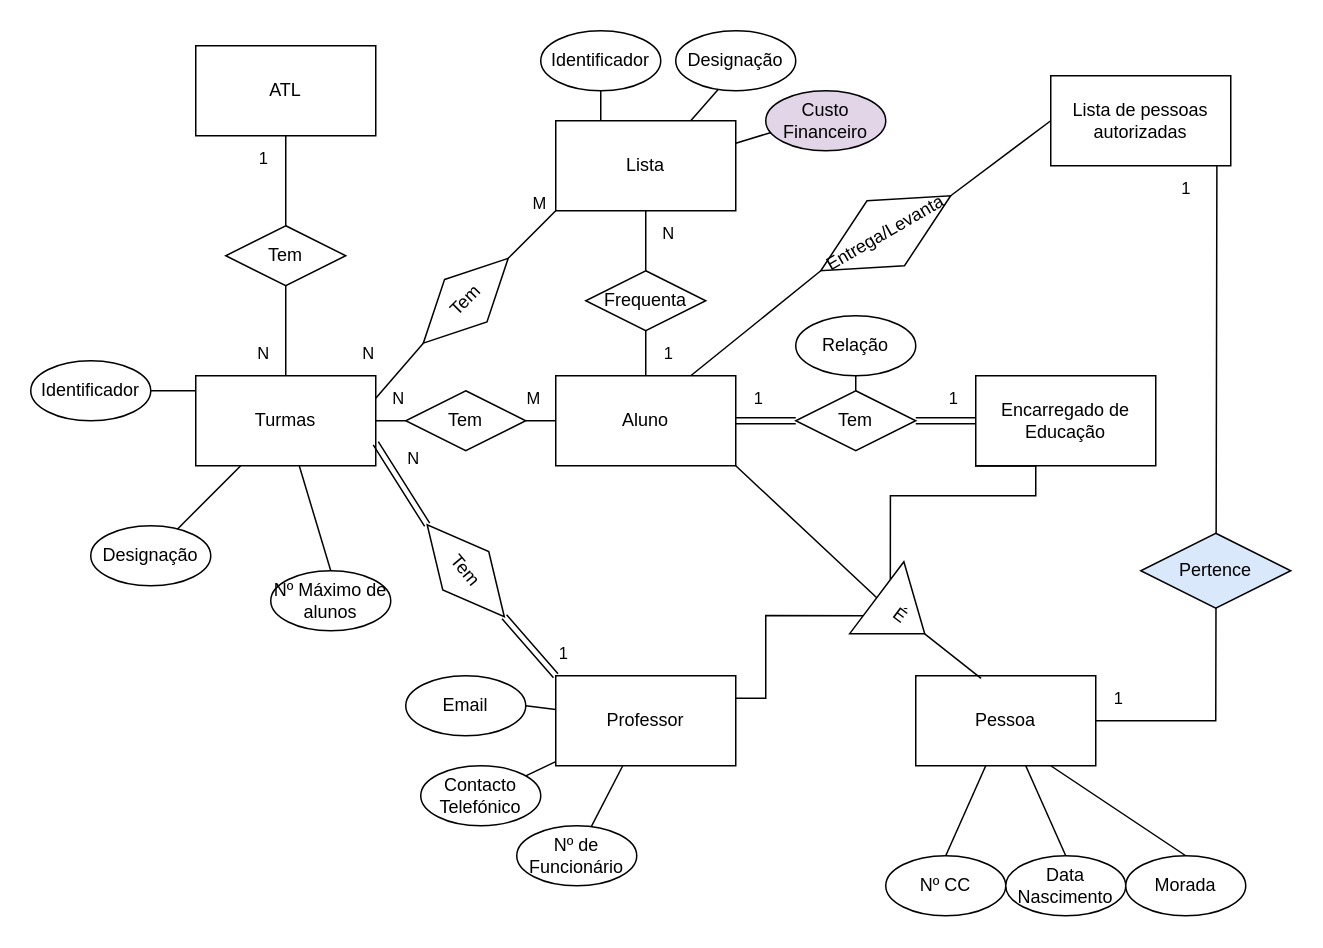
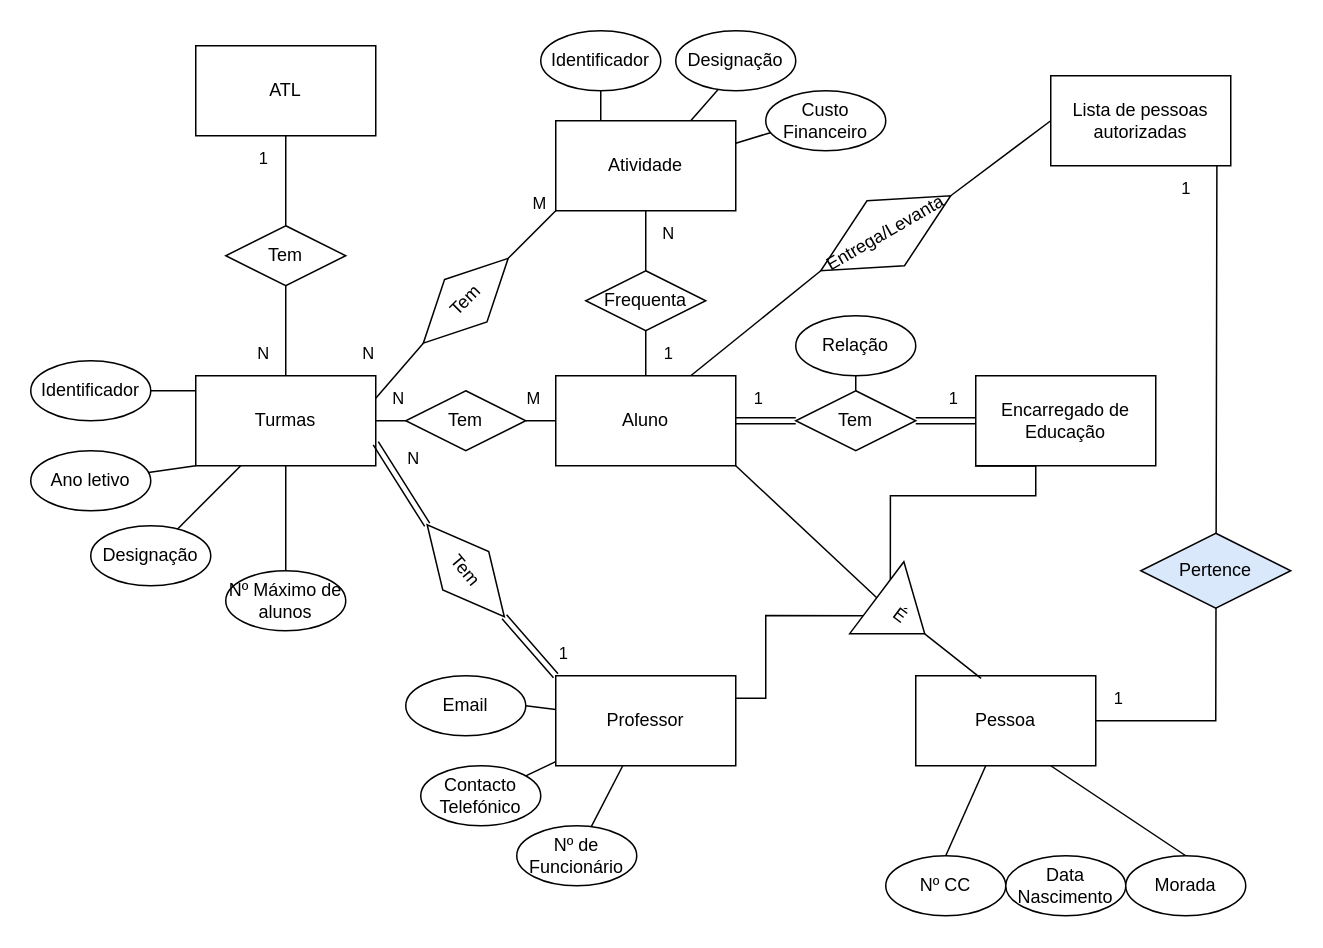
  <mxCell id="0" />
  <mxCell id="1" parent="0" />
  <mxCell id="2" value="Turmas" style="rounded=0;whiteSpace=wrap;html=1;" vertex="1" parent="1"><mxGeometry x="130" y="250" width="120" height="60" as="geometry" /></mxCell>
  <mxCell id="3" value="ATL" style="rounded=0;whiteSpace=wrap;html=1;" vertex="1" parent="1"><mxGeometry x="130" y="30" width="120" height="60" as="geometry" /></mxCell>
  <mxCell id="4" value="" style="endArrow=none;html=1;rounded=0;exitX=0.5;exitY=0;exitDx=0;exitDy=0;entryX=0.5;entryY=1;entryDx=0;entryDy=0;startArrow=none;" edge="1" parent="1" source="8" target="3"><mxGeometry width="50" height="50" relative="1" as="geometry"><mxPoint x="480" y="120" as="sourcePoint" /><mxPoint x="530" y="70" as="targetPoint" /></mxGeometry></mxCell>
  <mxCell id="5" style="edgeStyle=orthogonalEdgeStyle;rounded=0;orthogonalLoop=1;jettySize=auto;html=1;exitX=0.5;exitY=0;exitDx=0;exitDy=0;entryX=0.5;entryY=1;entryDx=0;entryDy=0;endArrow=none;endFill=0;startArrow=none;" edge="1" parent="1" source="65" target="15"><mxGeometry relative="1" as="geometry" /></mxCell>
  <mxCell id="6" value="Aluno" style="rounded=0;whiteSpace=wrap;html=1;" vertex="1" parent="1"><mxGeometry x="370" y="250" width="120" height="60" as="geometry" /></mxCell>
  <mxCell id="7" value="" style="endArrow=none;html=1;rounded=0;exitX=0.5;exitY=0;exitDx=0;exitDy=0;entryX=0.5;entryY=1;entryDx=0;entryDy=0;" edge="1" parent="1" source="2" target="8"><mxGeometry width="50" height="50" relative="1" as="geometry"><mxPoint x="190" y="170" as="sourcePoint" /><mxPoint x="190" y="100" as="targetPoint" /></mxGeometry></mxCell>
  <mxCell id="8" value="Tem" style="rhombus;whiteSpace=wrap;html=1;" vertex="1" parent="1"><mxGeometry x="150" y="150" width="80" height="40" as="geometry" /></mxCell>
  <mxCell id="9" value="Identificador" style="ellipse;whiteSpace=wrap;html=1;" vertex="1" parent="1"><mxGeometry x="20" y="240" width="80" height="40" as="geometry" /></mxCell>
+ <mxCell id="10" value="Ano letivo" style="ellipse;whiteSpace=wrap;html=1;" vertex="1" parent="1"><mxGeometry x="20" y="300" width="80" height="40" as="geometry" /></mxCell>
  <mxCell id="11" value="Designação" style="ellipse;whiteSpace=wrap;html=1;" vertex="1" parent="1"><mxGeometry x="60" y="350" width="80" height="40" as="geometry" /></mxCell>
- <mxCell id="12" value="Nº Máximo de alunos" style="ellipse;whiteSpace=wrap;html=1;" vertex="1" parent="1"><mxGeometry x="180" y="380" width="80" height="40" as="geometry" /></mxCell>
+ <mxCell id="12" value="Nº Máximo de alunos" style="ellipse;whiteSpace=wrap;html=1;" vertex="1" parent="1"><mxGeometry x="150" y="380" width="80" height="40" as="geometry" /></mxCell>
  <mxCell id="13" value="" style="endArrow=none;html=1;rounded=0;entryX=1;entryY=0.5;entryDx=0;entryDy=0;exitX=0;exitY=0.5;exitDx=0;exitDy=0;startArrow=none;" edge="1" parent="1" source="46" target="2"><mxGeometry width="50" height="50" relative="1" as="geometry"><mxPoint x="330" y="280" as="sourcePoint" /><mxPoint x="259.289" y="200" as="targetPoint" /></mxGeometry></mxCell>
  <mxCell id="14" value="" style="endArrow=none;html=1;rounded=0;entryX=0.5;entryY=0;entryDx=0;entryDy=0;" edge="1" parent="1" source="2" target="12"><mxGeometry width="50" height="50" relative="1" as="geometry"><mxPoint x="190" y="280" as="sourcePoint" /><mxPoint x="190" y="260" as="targetPoint" /></mxGeometry></mxCell>
- <mxCell id="15" value="Lista" style="rounded=0;whiteSpace=wrap;html=1;" vertex="1" parent="1"><mxGeometry x="370" y="80" width="120" height="60" as="geometry" /></mxCell>
+ <mxCell id="15" value="Atividade" style="rounded=0;whiteSpace=wrap;html=1;" vertex="1" parent="1"><mxGeometry x="370" y="80" width="120" height="60" as="geometry" /></mxCell>
  <mxCell id="16" value="" style="endArrow=none;html=1;rounded=0;entryX=1;entryY=0.25;entryDx=0;entryDy=0;exitX=0;exitY=0.5;exitDx=0;exitDy=0;startArrow=none;" edge="1" parent="1" source="34" target="2"><mxGeometry width="50" height="50" relative="1" as="geometry"><mxPoint x="330" y="150" as="sourcePoint" /><mxPoint x="250" y="116" as="targetPoint" /></mxGeometry></mxCell>
  <mxCell id="17" style="edgeStyle=orthogonalEdgeStyle;rounded=0;orthogonalLoop=1;jettySize=auto;html=1;exitX=1;exitY=0.25;exitDx=0;exitDy=0;entryX=0;entryY=0.75;entryDx=0;entryDy=0;endArrow=none;endFill=0;" edge="1" parent="1" source="18" target="50"><mxGeometry relative="1" as="geometry"><Array as="points"><mxPoint x="510" y="465" /><mxPoint x="510" y="410" /></Array></mxGeometry></mxCell>
  <mxCell id="18" value="Professor" style="rounded=0;whiteSpace=wrap;html=1;" vertex="1" parent="1"><mxGeometry x="370" y="450" width="120" height="60" as="geometry" /></mxCell>
  <mxCell id="19" value="" style="endArrow=none;html=1;rounded=0;entryX=1;entryY=0.75;entryDx=0;entryDy=0;exitX=0;exitY=0.5;exitDx=0;exitDy=0;startArrow=none;shape=link;" edge="1" parent="1" source="32" target="2"><mxGeometry width="50" height="50" relative="1" as="geometry"><mxPoint x="200" y="330" as="sourcePoint" /><mxPoint x="250" y="280" as="targetPoint" /></mxGeometry></mxCell>
  <mxCell id="20" value="" style="endArrow=none;html=1;rounded=0;" edge="1" parent="1" source="9"><mxGeometry width="50" height="50" relative="1" as="geometry"><mxPoint x="100" y="310" as="sourcePoint" /><mxPoint x="130" y="260" as="targetPoint" /></mxGeometry></mxCell>
+ <mxCell id="21" value="" style="endArrow=none;html=1;rounded=0;entryX=0;entryY=1;entryDx=0;entryDy=0;" edge="1" parent="1" source="10" target="2"><mxGeometry width="50" height="50" relative="1" as="geometry"><mxPoint x="100" y="370" as="sourcePoint" /><mxPoint x="170.711" y="320" as="targetPoint" /></mxGeometry></mxCell>
  <mxCell id="22" value="" style="endArrow=none;html=1;rounded=0;" edge="1" parent="1" source="11" target="2"><mxGeometry width="50" height="50" relative="1" as="geometry"><mxPoint x="130" y="360" as="sourcePoint" /><mxPoint x="150" y="360" as="targetPoint" /></mxGeometry></mxCell>
  <mxCell id="23" value="Identificador" style="ellipse;whiteSpace=wrap;html=1;" vertex="1" parent="1"><mxGeometry x="360" y="20" width="80" height="40" as="geometry" /></mxCell>
  <mxCell id="24" value="Designação" style="ellipse;whiteSpace=wrap;html=1;" vertex="1" parent="1"><mxGeometry x="450" y="20" width="80" height="40" as="geometry" /></mxCell>
- <mxCell id="25" value="Custo Financeiro" style="ellipse;whiteSpace=wrap;html=1;fillColor=#e1d5e7;" vertex="1" parent="1"><mxGeometry x="510" y="60" width="80" height="40" as="geometry" /></mxCell>
+ <mxCell id="25" value="Custo Financeiro" style="ellipse;whiteSpace=wrap;html=1;" vertex="1" parent="1"><mxGeometry x="510" y="60" width="80" height="40" as="geometry" /></mxCell>
  <mxCell id="26" value="Nº de Funcionário" style="ellipse;whiteSpace=wrap;html=1;" vertex="1" parent="1"><mxGeometry x="344" y="550" width="80" height="40" as="geometry" /></mxCell>
  <mxCell id="27" value="Nº CC" style="ellipse;whiteSpace=wrap;html=1;" vertex="1" parent="1"><mxGeometry x="590" y="570" width="80" height="40" as="geometry" /></mxCell>
  <mxCell id="28" value="Contacto Telefónico" style="ellipse;whiteSpace=wrap;html=1;" vertex="1" parent="1"><mxGeometry x="280" y="510" width="80" height="40" as="geometry" /></mxCell>
  <mxCell id="29" value="Data Nascimento" style="ellipse;whiteSpace=wrap;html=1;" vertex="1" parent="1"><mxGeometry x="670" y="570" width="80" height="40" as="geometry" /></mxCell>
  <mxCell id="30" value="Email" style="ellipse;whiteSpace=wrap;html=1;" vertex="1" parent="1"><mxGeometry x="270" y="450" width="80" height="40" as="geometry" /></mxCell>
  <mxCell id="31" value="" style="endArrow=none;html=1;rounded=0;entryX=1;entryY=0.5;entryDx=0;entryDy=0;exitX=0;exitY=0;exitDx=0;exitDy=0;shape=link;" edge="1" parent="1" source="18" target="32"><mxGeometry width="50" height="50" relative="1" as="geometry"><mxPoint x="370" y="450" as="sourcePoint" /><mxPoint x="250" y="295" as="targetPoint" /></mxGeometry></mxCell>
  <mxCell id="32" value="Tem" style="rhombus;whiteSpace=wrap;html=1;rotation=50;" vertex="1" parent="1"><mxGeometry x="270" y="360" width="80" height="40" as="geometry" /></mxCell>
  <mxCell id="33" value="" style="endArrow=none;html=1;rounded=0;entryX=1;entryY=0.5;entryDx=0;entryDy=0;exitX=0;exitY=1;exitDx=0;exitDy=0;" edge="1" parent="1" source="15" target="34"><mxGeometry width="50" height="50" relative="1" as="geometry"><mxPoint x="370" y="140" as="sourcePoint" /><mxPoint x="250" y="265" as="targetPoint" /></mxGeometry></mxCell>
  <mxCell id="34" value="Tem" style="rhombus;whiteSpace=wrap;html=1;rotation=-45;" vertex="1" parent="1"><mxGeometry x="270" y="180" width="80" height="40" as="geometry" /></mxCell>
  <mxCell id="35" value="" style="endArrow=none;html=1;rounded=0;exitX=0.25;exitY=0;exitDx=0;exitDy=0;entryX=0.5;entryY=1;entryDx=0;entryDy=0;" edge="1" parent="1" source="15" target="23"><mxGeometry width="50" height="50" relative="1" as="geometry"><mxPoint x="360" y="80" as="sourcePoint" /><mxPoint x="410" y="30" as="targetPoint" /></mxGeometry></mxCell>
  <mxCell id="36" value="" style="endArrow=none;html=1;rounded=0;exitX=0.75;exitY=0;exitDx=0;exitDy=0;entryX=0.355;entryY=0.975;entryDx=0;entryDy=0;entryPerimeter=0;" edge="1" parent="1" source="15" target="24"><mxGeometry width="50" height="50" relative="1" as="geometry"><mxPoint x="470" y="90" as="sourcePoint" /><mxPoint x="520" y="40" as="targetPoint" /></mxGeometry></mxCell>
  <mxCell id="37" value="" style="endArrow=none;html=1;rounded=0;exitX=1;exitY=0.25;exitDx=0;exitDy=0;entryX=0.045;entryY=0.695;entryDx=0;entryDy=0;entryPerimeter=0;" edge="1" parent="1" source="15" target="25"><mxGeometry width="50" height="50" relative="1" as="geometry"><mxPoint x="480" y="120" as="sourcePoint" /><mxPoint x="530" y="70" as="targetPoint" /></mxGeometry></mxCell>
  <mxCell id="38" style="edgeStyle=orthogonalEdgeStyle;rounded=0;orthogonalLoop=1;jettySize=auto;html=1;exitX=0.33;exitY=1.003;exitDx=0;exitDy=0;entryX=0;entryY=0.25;entryDx=0;entryDy=0;exitPerimeter=0;endArrow=none;endFill=0;" edge="1" parent="1" source="39" target="50"><mxGeometry relative="1" as="geometry"><Array as="points"><mxPoint x="650" y="310" /><mxPoint x="650" y="295" /><mxPoint x="690" y="295" /><mxPoint x="690" y="330" /><mxPoint x="593" y="330" /></Array></mxGeometry></mxCell>
  <mxCell id="39" value="Encarregado de Educação" style="rounded=0;whiteSpace=wrap;html=1;" vertex="1" parent="1"><mxGeometry x="650" y="250" width="120" height="60" as="geometry" /></mxCell>
  <mxCell id="40" value="" style="endArrow=none;html=1;rounded=0;startArrow=none;shape=link;" edge="1" parent="1" source="42" target="39"><mxGeometry width="50" height="50" relative="1" as="geometry"><mxPoint x="490" y="330" as="sourcePoint" /><mxPoint x="560.711" y="280" as="targetPoint" /></mxGeometry></mxCell>
  <mxCell id="41" value="" style="endArrow=none;html=1;rounded=0;shape=link;" edge="1" parent="1" source="6" target="42"><mxGeometry width="50" height="50" relative="1" as="geometry"><mxPoint x="490" y="280" as="sourcePoint" /><mxPoint x="650" y="280" as="targetPoint" /></mxGeometry></mxCell>
  <mxCell id="42" value="Tem" style="rhombus;whiteSpace=wrap;html=1;" vertex="1" parent="1"><mxGeometry x="530" y="260" width="80" height="40" as="geometry" /></mxCell>
  <mxCell id="43" value="Relação" style="ellipse;whiteSpace=wrap;html=1;" vertex="1" parent="1"><mxGeometry x="530" y="210" width="80" height="40" as="geometry" /></mxCell>
  <mxCell id="44" value="" style="endArrow=none;html=1;rounded=0;exitX=0.5;exitY=0;exitDx=0;exitDy=0;" edge="1" parent="1" source="42" target="43"><mxGeometry width="50" height="50" relative="1" as="geometry"><mxPoint x="560" y="270" as="sourcePoint" /><mxPoint x="610" y="220" as="targetPoint" /></mxGeometry></mxCell>
  <mxCell id="45" value="" style="endArrow=none;html=1;rounded=0;entryX=1;entryY=0.5;entryDx=0;entryDy=0;exitX=0;exitY=0.5;exitDx=0;exitDy=0;" edge="1" parent="1" source="6" target="46"><mxGeometry width="50" height="50" relative="1" as="geometry"><mxPoint x="370" y="280" as="sourcePoint" /><mxPoint x="250" y="280" as="targetPoint" /></mxGeometry></mxCell>
  <mxCell id="46" value="Tem" style="rhombus;whiteSpace=wrap;html=1;" vertex="1" parent="1"><mxGeometry x="270" y="260" width="80" height="40" as="geometry" /></mxCell>
  <mxCell id="47" style="edgeStyle=none;shape=connector;rounded=0;orthogonalLoop=1;jettySize=auto;html=1;exitX=1;exitY=0.5;exitDx=0;exitDy=0;labelBackgroundColor=default;strokeColor=default;fontFamily=Helvetica;fontSize=11;fontColor=default;startArrow=none;endArrow=none;entryX=0.923;entryY=1.002;entryDx=0;entryDy=0;entryPerimeter=0;" edge="1" parent="1" source="48" target="72"><mxGeometry relative="1" as="geometry"><mxPoint x="810" y="480.235" as="targetPoint" /><Array as="points"><mxPoint x="810" y="480" /></Array></mxGeometry></mxCell>
  <mxCell id="48" value="Pessoa" style="rounded=0;whiteSpace=wrap;html=1;" vertex="1" parent="1"><mxGeometry x="610" y="450" width="120" height="60" as="geometry" /></mxCell>
  <mxCell id="49" value="Morada" style="ellipse;whiteSpace=wrap;html=1;" vertex="1" parent="1"><mxGeometry x="750" y="570" width="80" height="40" as="geometry" /></mxCell>
  <mxCell id="50" value="É" style="triangle;whiteSpace=wrap;html=1;rotation=37;" vertex="1" parent="1"><mxGeometry x="580" y="380" width="40" height="60" as="geometry" /></mxCell>
  <mxCell id="51" value="" style="endArrow=none;html=1;rounded=0;exitX=0;exitY=0.5;exitDx=0;exitDy=0;entryX=1;entryY=1;entryDx=0;entryDy=0;" edge="1" parent="1" source="50" target="6"><mxGeometry width="50" height="50" relative="1" as="geometry"><mxPoint x="440" y="340" as="sourcePoint" /><mxPoint x="490" y="290" as="targetPoint" /></mxGeometry></mxCell>
  <mxCell id="52" value="" style="endArrow=none;html=1;rounded=0;exitX=0.363;exitY=0.03;exitDx=0;exitDy=0;entryX=1;entryY=0.5;entryDx=0;entryDy=0;exitPerimeter=0;" edge="1" parent="1" source="48" target="50"><mxGeometry width="50" height="50" relative="1" as="geometry"><mxPoint x="717" y="450" as="sourcePoint" /><mxPoint x="623" y="362" as="targetPoint" /></mxGeometry></mxCell>
  <mxCell id="53" value="" style="endArrow=none;html=1;rounded=0;exitX=0.5;exitY=0;exitDx=0;exitDy=0;" edge="1" parent="1" source="27" target="48"><mxGeometry width="50" height="50" relative="1" as="geometry"><mxPoint x="570" y="560" as="sourcePoint" /><mxPoint x="620" y="510" as="targetPoint" /></mxGeometry></mxCell>
- <mxCell id="54" value="" style="endArrow=none;html=1;rounded=0;exitX=0.5;exitY=0;exitDx=0;exitDy=0;" edge="1" parent="1" source="29" target="48"><mxGeometry width="50" height="50" relative="1" as="geometry"><mxPoint x="660" y="550" as="sourcePoint" /><mxPoint x="710" y="500" as="targetPoint" /></mxGeometry></mxCell>
  <mxCell id="55" value="" style="endArrow=none;html=1;rounded=0;exitX=0.5;exitY=0;exitDx=0;exitDy=0;entryX=0.75;entryY=1;entryDx=0;entryDy=0;" edge="1" parent="1" source="49" target="48"><mxGeometry width="50" height="50" relative="1" as="geometry"><mxPoint x="670" y="530" as="sourcePoint" /><mxPoint x="720" y="480" as="targetPoint" /></mxGeometry></mxCell>
  <mxCell id="56" value="1" style="text;html=1;align=center;verticalAlign=middle;resizable=0;points=[];autosize=1;strokeColor=none;fillColor=none;fontSize=11;fontFamily=Helvetica;fontColor=default;" vertex="1" parent="1"><mxGeometry x="160" y="90" width="30" height="30" as="geometry" /></mxCell>
  <mxCell id="57" value="N" style="text;html=1;align=center;verticalAlign=middle;resizable=0;points=[];autosize=1;strokeColor=none;fillColor=none;fontSize=11;fontFamily=Helvetica;fontColor=default;" vertex="1" parent="1"><mxGeometry x="160" y="220" width="30" height="30" as="geometry" /></mxCell>
  <mxCell id="58" value="N" style="text;html=1;align=center;verticalAlign=middle;resizable=0;points=[];autosize=1;strokeColor=none;fillColor=none;fontSize=11;fontFamily=Helvetica;fontColor=default;" vertex="1" parent="1"><mxGeometry x="230" y="220" width="30" height="30" as="geometry" /></mxCell>
  <mxCell id="59" value="M" style="text;html=1;align=center;verticalAlign=middle;resizable=0;points=[];autosize=1;strokeColor=none;fillColor=none;fontSize=11;fontFamily=Helvetica;fontColor=default;" vertex="1" parent="1"><mxGeometry x="344" y="120" width="30" height="30" as="geometry" /></mxCell>
  <mxCell id="60" value="N" style="text;html=1;align=center;verticalAlign=middle;resizable=0;points=[];autosize=1;strokeColor=none;fillColor=none;fontSize=11;fontFamily=Helvetica;fontColor=default;" vertex="1" parent="1"><mxGeometry x="250" y="250" width="30" height="30" as="geometry" /></mxCell>
  <mxCell id="61" value="M" style="text;html=1;align=center;verticalAlign=middle;resizable=0;points=[];autosize=1;strokeColor=none;fillColor=none;fontSize=11;fontFamily=Helvetica;fontColor=default;" vertex="1" parent="1"><mxGeometry x="340" y="250" width="30" height="30" as="geometry" /></mxCell>
  <mxCell id="62" value="1" style="text;html=1;align=center;verticalAlign=middle;resizable=0;points=[];autosize=1;strokeColor=none;fillColor=none;fontSize=11;fontFamily=Helvetica;fontColor=default;" vertex="1" parent="1"><mxGeometry x="430" y="220" width="30" height="30" as="geometry" /></mxCell>
  <mxCell id="63" value="N" style="text;html=1;align=center;verticalAlign=middle;resizable=0;points=[];autosize=1;strokeColor=none;fillColor=none;fontSize=11;fontFamily=Helvetica;fontColor=default;" vertex="1" parent="1"><mxGeometry x="430" y="140" width="30" height="30" as="geometry" /></mxCell>
  <mxCell id="64" value="" style="edgeStyle=orthogonalEdgeStyle;rounded=0;orthogonalLoop=1;jettySize=auto;html=1;exitX=0.5;exitY=0;exitDx=0;exitDy=0;entryX=0.5;entryY=1;entryDx=0;entryDy=0;endArrow=none;endFill=0;" edge="1" parent="1" source="6" target="65"><mxGeometry relative="1" as="geometry"><mxPoint x="430" y="250" as="sourcePoint" /><mxPoint x="430" y="140" as="targetPoint" /></mxGeometry></mxCell>
  <mxCell id="65" value="Frequenta" style="rhombus;whiteSpace=wrap;html=1;" vertex="1" parent="1"><mxGeometry x="390" y="180" width="80" height="40" as="geometry" /></mxCell>
  <mxCell id="66" value="" style="endArrow=none;html=1;rounded=0;labelBackgroundColor=default;strokeColor=default;fontFamily=Helvetica;fontSize=11;fontColor=default;shape=connector;exitX=1;exitY=0.5;exitDx=0;exitDy=0;" edge="1" parent="1" source="30" target="18"><mxGeometry width="50" height="50" relative="1" as="geometry"><mxPoint x="359" y="505" as="sourcePoint" /><mxPoint x="409" y="455" as="targetPoint" /></mxGeometry></mxCell>
  <mxCell id="67" value="" style="endArrow=none;html=1;rounded=0;labelBackgroundColor=default;strokeColor=default;fontFamily=Helvetica;fontSize=11;fontColor=default;shape=connector;" edge="1" parent="1" source="26" target="18"><mxGeometry width="50" height="50" relative="1" as="geometry"><mxPoint x="440" y="560" as="sourcePoint" /><mxPoint x="490" y="510" as="targetPoint" /></mxGeometry></mxCell>
  <mxCell id="68" value="" style="endArrow=none;html=1;rounded=0;labelBackgroundColor=default;strokeColor=default;fontFamily=Helvetica;fontSize=11;fontColor=default;shape=connector;" edge="1" parent="1" source="28" target="18"><mxGeometry width="50" height="50" relative="1" as="geometry"><mxPoint x="350" y="520" as="sourcePoint" /><mxPoint x="384" y="490" as="targetPoint" /></mxGeometry></mxCell>
  <mxCell id="69" value="N" style="text;html=1;align=center;verticalAlign=middle;resizable=0;points=[];autosize=1;strokeColor=none;fillColor=none;fontSize=11;fontFamily=Helvetica;fontColor=default;" vertex="1" parent="1"><mxGeometry x="260" y="290" width="30" height="30" as="geometry" /></mxCell>
  <mxCell id="70" value="1" style="text;html=1;align=center;verticalAlign=middle;resizable=0;points=[];autosize=1;strokeColor=none;fillColor=none;fontSize=11;fontFamily=Helvetica;fontColor=default;" vertex="1" parent="1"><mxGeometry x="360" y="420" width="30" height="30" as="geometry" /></mxCell>
  <mxCell id="71" value="1" style="text;html=1;align=center;verticalAlign=middle;resizable=0;points=[];autosize=1;strokeColor=none;fillColor=none;fontSize=11;fontFamily=Helvetica;fontColor=default;" vertex="1" parent="1"><mxGeometry x="490" y="250" width="30" height="30" as="geometry" /></mxCell>
  <mxCell id="72" value="Lista de pessoas autorizadas" style="rounded=0;whiteSpace=wrap;html=1;" vertex="1" parent="1"><mxGeometry x="700" y="50" width="120" height="60" as="geometry" /></mxCell>
  <mxCell id="73" value="" style="endArrow=none;html=1;rounded=0;labelBackgroundColor=default;strokeColor=default;fontFamily=Helvetica;fontSize=11;fontColor=default;shape=connector;exitX=1;exitY=0.5;exitDx=0;exitDy=0;entryX=0;entryY=0.5;entryDx=0;entryDy=0;startArrow=none;" edge="1" parent="1" source="75" target="72"><mxGeometry width="50" height="50" relative="1" as="geometry"><mxPoint x="350" y="190" as="sourcePoint" /><mxPoint x="400" y="140" as="targetPoint" /></mxGeometry></mxCell>
  <mxCell id="74" value="" style="endArrow=none;html=1;rounded=0;labelBackgroundColor=default;strokeColor=default;fontFamily=Helvetica;fontSize=11;fontColor=default;shape=connector;exitX=0.75;exitY=0;exitDx=0;exitDy=0;entryX=0;entryY=0.5;entryDx=0;entryDy=0;" edge="1" parent="1" source="6" target="75"><mxGeometry width="50" height="50" relative="1" as="geometry"><mxPoint x="460" y="250" as="sourcePoint" /><mxPoint x="700" y="80" as="targetPoint" /></mxGeometry></mxCell>
  <mxCell id="75" value="Entrega/Levanta" style="rhombus;whiteSpace=wrap;html=1;rotation=-30;" vertex="1" parent="1"><mxGeometry x="540" y="130" width="100" height="50" as="geometry" /></mxCell>
  <mxCell id="76" value="Pertence" style="rhombus;whiteSpace=wrap;html=1;rotation=0;fillColor=#dae8fc;" vertex="1" parent="1"><mxGeometry x="760" y="355" width="100" height="50" as="geometry" /></mxCell>
  <mxCell id="77" value="1" style="text;html=1;align=center;verticalAlign=middle;resizable=0;points=[];autosize=1;strokeColor=none;fillColor=none;fontSize=11;fontFamily=Helvetica;fontColor=default;" vertex="1" parent="1"><mxGeometry x="730" y="450" width="30" height="30" as="geometry" /></mxCell>
  <mxCell id="78" value="1" style="text;html=1;align=center;verticalAlign=middle;resizable=0;points=[];autosize=1;strokeColor=none;fillColor=none;fontSize=11;fontFamily=Helvetica;fontColor=default;" vertex="1" parent="1"><mxGeometry x="775" y="110" width="30" height="30" as="geometry" /></mxCell>
  <mxCell id="79" value="1" style="text;html=1;align=center;verticalAlign=middle;resizable=0;points=[];autosize=1;strokeColor=none;fillColor=none;fontSize=11;fontFamily=Helvetica;fontColor=default;" vertex="1" parent="1"><mxGeometry x="620" y="250" width="30" height="30" as="geometry" /></mxCell>
